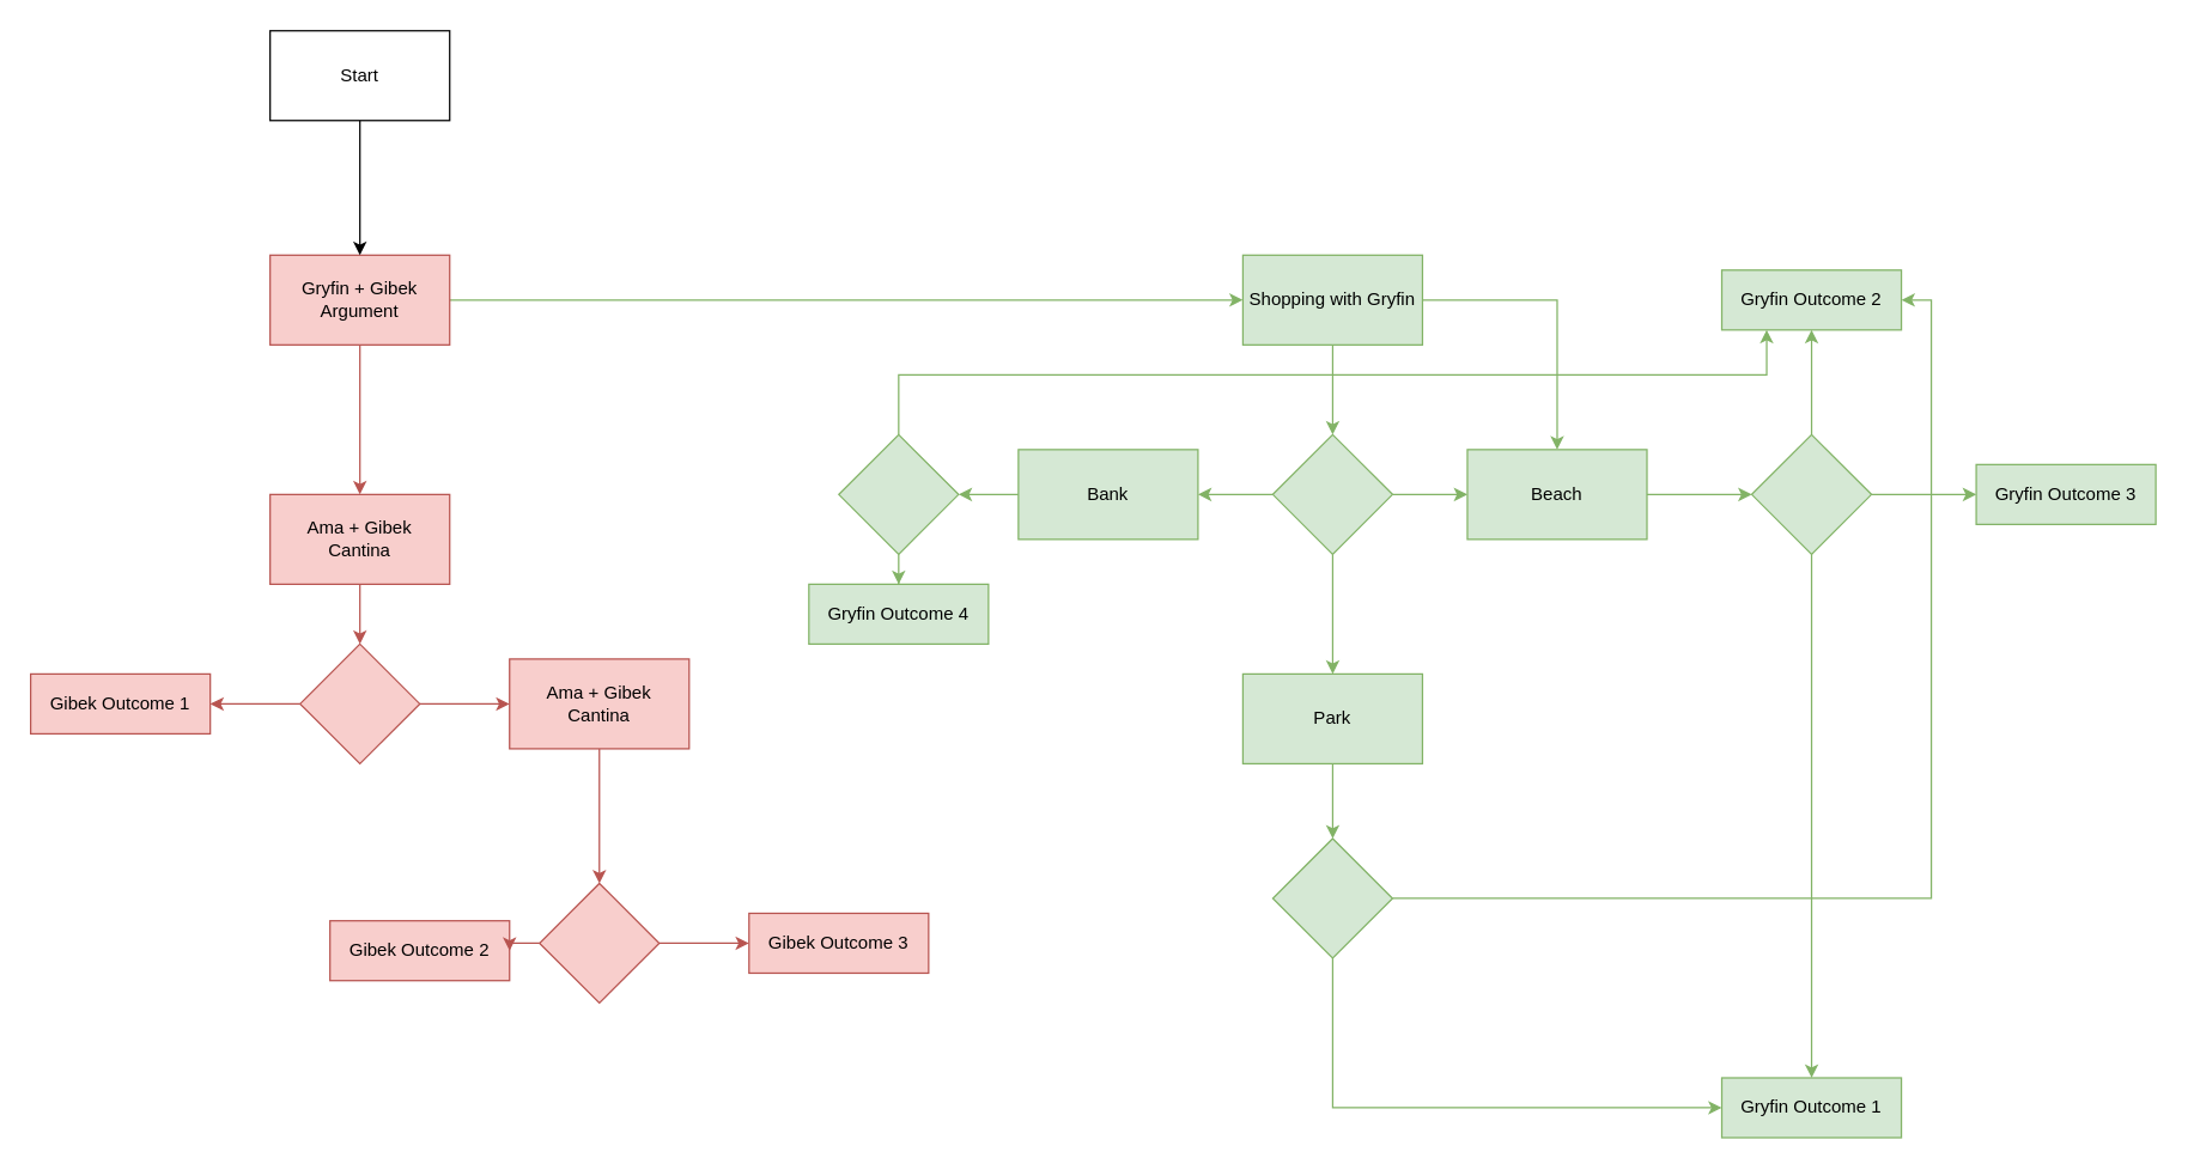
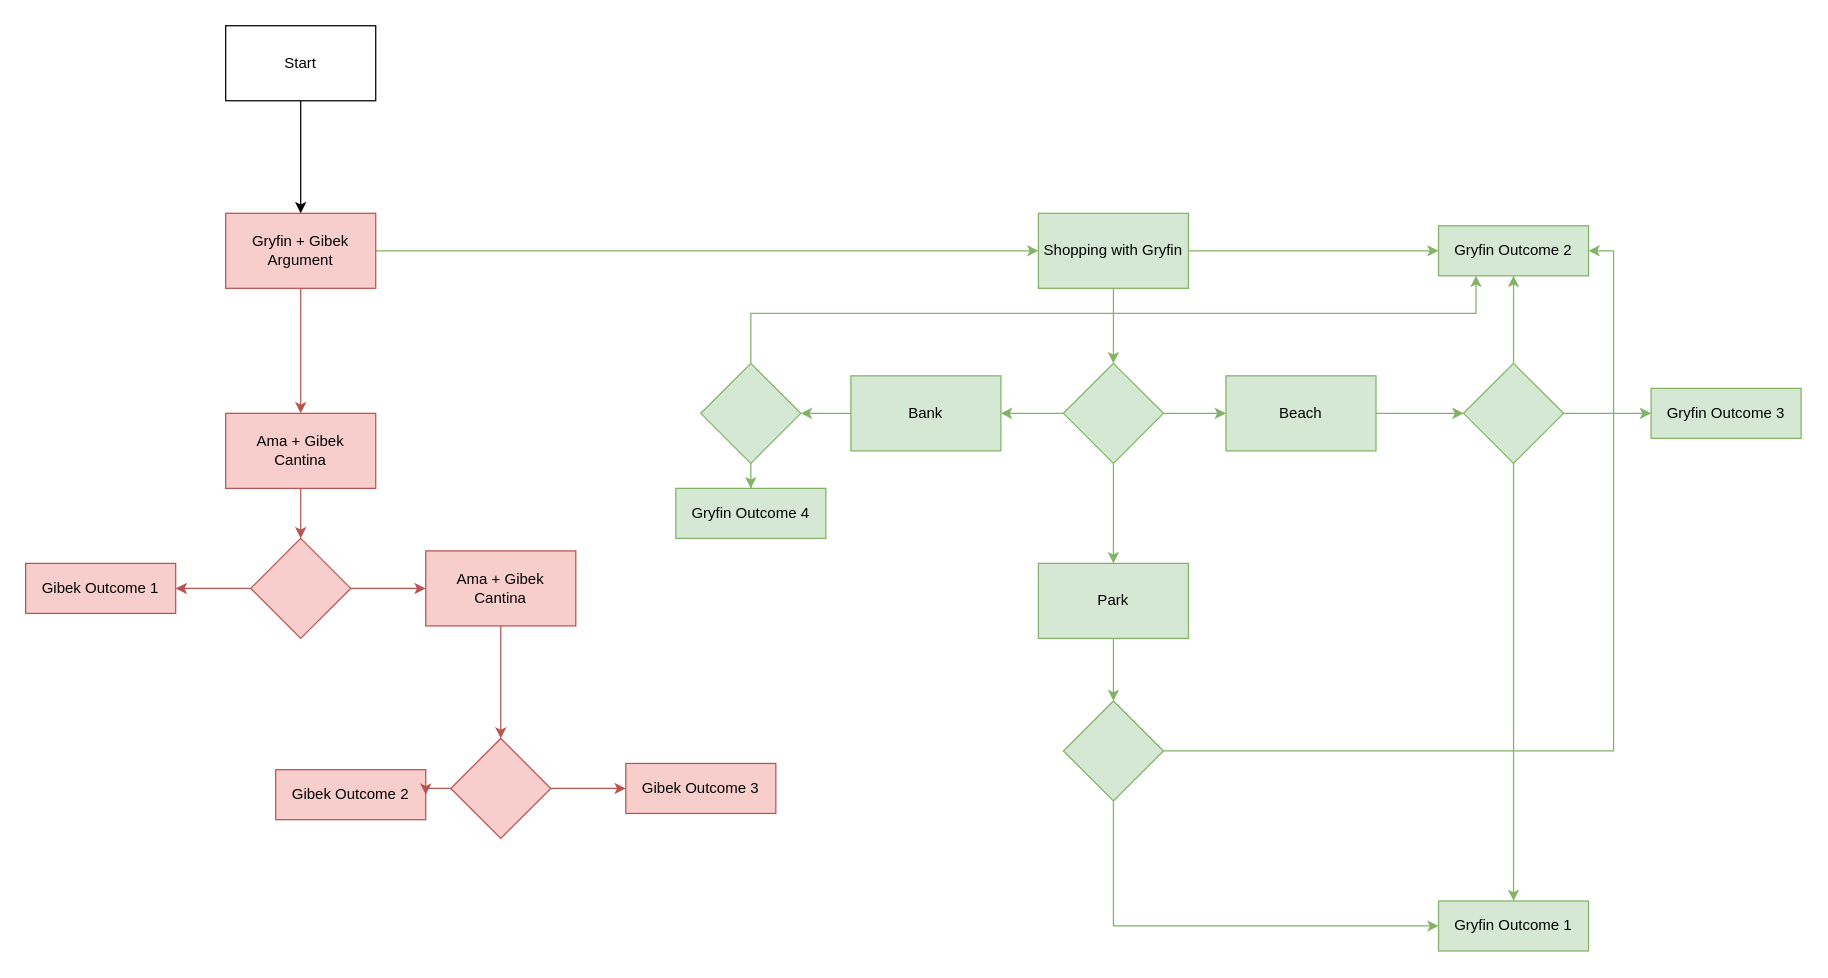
  <mxCell id="0" />
  <mxCell id="1" parent="0" />
  <mxCell id="2" value="Gibek Outcome 1" style="rounded=0;whiteSpace=wrap;html=1;fillColor=#f8cecc;strokeColor=#b85450;" vertex="1" parent="1"><mxGeometry x="20" y="450" width="120" height="40" as="geometry" /></mxCell>
  <mxCell id="3" value="Gibek Outcome 2" style="rounded=0;whiteSpace=wrap;html=1;fillColor=#f8cecc;strokeColor=#b85450;" vertex="1" parent="1"><mxGeometry x="220" y="615" width="120" height="40" as="geometry" /></mxCell>
  <mxCell id="4" value="Gibek Outcome 3" style="rounded=0;whiteSpace=wrap;html=1;fillColor=#f8cecc;strokeColor=#b85450;" vertex="1" parent="1"><mxGeometry x="500" y="610" width="120" height="40" as="geometry" /></mxCell>
  <mxCell id="5" style="edgeStyle=orthogonalEdgeStyle;rounded=0;orthogonalLoop=1;jettySize=auto;html=1;entryX=0.5;entryY=0;entryDx=0;entryDy=0;fillColor=#f8cecc;strokeColor=#b85450;" edge="1" parent="1" source="7" target="9"><mxGeometry relative="1" as="geometry" /></mxCell>
  <mxCell id="6" style="edgeStyle=orthogonalEdgeStyle;rounded=0;orthogonalLoop=1;jettySize=auto;html=1;entryX=0;entryY=0.5;entryDx=0;entryDy=0;fillColor=#d5e8d4;strokeColor=#82b366;" edge="1" parent="1" source="7" target="22"><mxGeometry relative="1" as="geometry" /></mxCell>
  <mxCell id="7" value="Gryfin + Gibek Argument" style="rounded=0;whiteSpace=wrap;html=1;fillColor=#f8cecc;strokeColor=#b85450;" vertex="1" parent="1"><mxGeometry x="180" y="170" width="120" height="60" as="geometry" /></mxCell>
  <mxCell id="8" style="edgeStyle=orthogonalEdgeStyle;rounded=0;orthogonalLoop=1;jettySize=auto;html=1;entryX=0.5;entryY=0;entryDx=0;entryDy=0;fillColor=#f8cecc;strokeColor=#b85450;" edge="1" parent="1" source="9" target="14"><mxGeometry relative="1" as="geometry" /></mxCell>
  <mxCell id="9" value="Ama + Gibek &lt;br&gt;Cantina" style="rounded=0;whiteSpace=wrap;html=1;fillColor=#f8cecc;strokeColor=#b85450;" vertex="1" parent="1"><mxGeometry x="180" y="330" width="120" height="60" as="geometry" /></mxCell>
  <mxCell id="10" style="edgeStyle=orthogonalEdgeStyle;rounded=0;orthogonalLoop=1;jettySize=auto;html=1;entryX=0.5;entryY=0;entryDx=0;entryDy=0;fillColor=#f8cecc;strokeColor=#b85450;" edge="1" parent="1" source="11" target="17"><mxGeometry relative="1" as="geometry" /></mxCell>
  <mxCell id="11" value="Ama + Gibek &lt;br&gt;Cantina" style="rounded=0;whiteSpace=wrap;html=1;fillColor=#f8cecc;strokeColor=#b85450;" vertex="1" parent="1"><mxGeometry x="340" y="440" width="120" height="60" as="geometry" /></mxCell>
  <mxCell id="12" style="edgeStyle=orthogonalEdgeStyle;rounded=0;orthogonalLoop=1;jettySize=auto;html=1;entryX=1;entryY=0.5;entryDx=0;entryDy=0;fillColor=#f8cecc;strokeColor=#b85450;" edge="1" parent="1" source="14" target="2"><mxGeometry relative="1" as="geometry" /></mxCell>
  <mxCell id="13" style="edgeStyle=orthogonalEdgeStyle;rounded=0;orthogonalLoop=1;jettySize=auto;html=1;entryX=0;entryY=0.5;entryDx=0;entryDy=0;fillColor=#f8cecc;strokeColor=#b85450;" edge="1" parent="1" source="14" target="11"><mxGeometry relative="1" as="geometry" /></mxCell>
  <mxCell id="14" value="" style="rhombus;whiteSpace=wrap;html=1;fillColor=#f8cecc;strokeColor=#b85450;" vertex="1" parent="1"><mxGeometry x="200" y="430" width="80" height="80" as="geometry" /></mxCell>
  <mxCell id="15" style="edgeStyle=orthogonalEdgeStyle;rounded=0;orthogonalLoop=1;jettySize=auto;html=1;entryX=0;entryY=0.5;entryDx=0;entryDy=0;fillColor=#f8cecc;strokeColor=#b85450;" edge="1" parent="1" source="17" target="4"><mxGeometry relative="1" as="geometry" /></mxCell>
  <mxCell id="16" style="edgeStyle=orthogonalEdgeStyle;rounded=0;orthogonalLoop=1;jettySize=auto;html=1;entryX=1;entryY=0.5;entryDx=0;entryDy=0;fillColor=#f8cecc;strokeColor=#b85450;" edge="1" parent="1" source="17" target="3"><mxGeometry relative="1" as="geometry" /></mxCell>
  <mxCell id="17" value="" style="rhombus;whiteSpace=wrap;html=1;fillColor=#f8cecc;strokeColor=#b85450;" vertex="1" parent="1"><mxGeometry x="360" y="590" width="80" height="80" as="geometry" /></mxCell>
  <mxCell id="18" style="edgeStyle=orthogonalEdgeStyle;rounded=0;orthogonalLoop=1;jettySize=auto;html=1;entryX=0.5;entryY=0;entryDx=0;entryDy=0;" edge="1" parent="1" source="19" target="7"><mxGeometry relative="1" as="geometry" /></mxCell>
  <mxCell id="19" value="Start" style="rounded=0;whiteSpace=wrap;html=1;" vertex="1" parent="1"><mxGeometry x="180" y="20" width="120" height="60" as="geometry" /></mxCell>
- <mxCell id="20" style="edgeStyle=orthogonalEdgeStyle;rounded=0;orthogonalLoop=1;jettySize=auto;html=1;fillColor=#d5e8d4;strokeColor=#82b366;" edge="1" parent="1" source="22" target="32"><mxGeometry relative="1" as="geometry" /></mxCell>
+ <mxCell id="20" style="edgeStyle=orthogonalEdgeStyle;rounded=0;orthogonalLoop=1;jettySize=auto;html=1;entryX=0;entryY=0.5;entryDx=0;entryDy=0;fillColor=#d5e8d4;strokeColor=#82b366;" edge="1" parent="1" source="22" target="24"><mxGeometry relative="1" as="geometry" /></mxCell>
  <mxCell id="21" style="edgeStyle=orthogonalEdgeStyle;rounded=0;orthogonalLoop=1;jettySize=auto;html=1;entryX=0.5;entryY=0;entryDx=0;entryDy=0;fillColor=#d5e8d4;strokeColor=#82b366;" edge="1" parent="1" source="22" target="30"><mxGeometry relative="1" as="geometry" /></mxCell>
  <mxCell id="22" value="Shopping with Gryfin" style="rounded=0;whiteSpace=wrap;html=1;fillColor=#d5e8d4;strokeColor=#82b366;" vertex="1" parent="1"><mxGeometry x="830" y="170" width="120" height="60" as="geometry" /></mxCell>
  <mxCell id="23" value="Gryfin Outcome 1" style="rounded=0;whiteSpace=wrap;html=1;fillColor=#d5e8d4;strokeColor=#82b366;" vertex="1" parent="1"><mxGeometry x="1150" y="720" width="120" height="40" as="geometry" /></mxCell>
  <mxCell id="24" value="Gryfin Outcome 2" style="rounded=0;whiteSpace=wrap;html=1;fillColor=#d5e8d4;strokeColor=#82b366;" vertex="1" parent="1"><mxGeometry x="1150" y="180" width="120" height="40" as="geometry" /></mxCell>
  <mxCell id="25" value="Gryfin Outcome 3" style="rounded=0;whiteSpace=wrap;html=1;fillColor=#d5e8d4;strokeColor=#82b366;" vertex="1" parent="1"><mxGeometry x="1320" y="310" width="120" height="40" as="geometry" /></mxCell>
  <mxCell id="26" value="Gryfin Outcome 4" style="rounded=0;whiteSpace=wrap;html=1;fillColor=#d5e8d4;strokeColor=#82b366;" vertex="1" parent="1"><mxGeometry x="540" y="390" width="120" height="40" as="geometry" /></mxCell>
  <mxCell id="27" style="edgeStyle=orthogonalEdgeStyle;rounded=0;orthogonalLoop=1;jettySize=auto;html=1;entryX=1;entryY=0.5;entryDx=0;entryDy=0;fillColor=#d5e8d4;strokeColor=#82b366;" edge="1" parent="1" source="30" target="34"><mxGeometry relative="1" as="geometry" /></mxCell>
  <mxCell id="28" style="edgeStyle=orthogonalEdgeStyle;rounded=0;orthogonalLoop=1;jettySize=auto;html=1;entryX=0.5;entryY=0;entryDx=0;entryDy=0;fillColor=#d5e8d4;strokeColor=#82b366;" edge="1" parent="1" source="30" target="36"><mxGeometry relative="1" as="geometry" /></mxCell>
  <mxCell id="29" style="edgeStyle=orthogonalEdgeStyle;rounded=0;orthogonalLoop=1;jettySize=auto;html=1;entryX=0;entryY=0.5;entryDx=0;entryDy=0;fillColor=#d5e8d4;strokeColor=#82b366;" edge="1" parent="1" source="30" target="32"><mxGeometry relative="1" as="geometry" /></mxCell>
  <mxCell id="30" value="" style="rhombus;whiteSpace=wrap;html=1;fillColor=#d5e8d4;strokeColor=#82b366;" vertex="1" parent="1"><mxGeometry x="850" y="290" width="80" height="80" as="geometry" /></mxCell>
  <mxCell id="31" style="edgeStyle=orthogonalEdgeStyle;rounded=0;orthogonalLoop=1;jettySize=auto;html=1;entryX=0;entryY=0.5;entryDx=0;entryDy=0;fillColor=#d5e8d4;strokeColor=#82b366;" edge="1" parent="1" source="32" target="46"><mxGeometry relative="1" as="geometry" /></mxCell>
  <mxCell id="32" value="Beach" style="rounded=0;whiteSpace=wrap;html=1;fillColor=#d5e8d4;strokeColor=#82b366;" vertex="1" parent="1"><mxGeometry x="980" y="300" width="120" height="60" as="geometry" /></mxCell>
  <mxCell id="33" style="edgeStyle=orthogonalEdgeStyle;rounded=0;orthogonalLoop=1;jettySize=auto;html=1;entryX=1;entryY=0.5;entryDx=0;entryDy=0;fillColor=#d5e8d4;strokeColor=#82b366;" edge="1" parent="1" source="34" target="39"><mxGeometry relative="1" as="geometry" /></mxCell>
  <mxCell id="34" value="Bank" style="rounded=0;whiteSpace=wrap;html=1;fillColor=#d5e8d4;strokeColor=#82b366;" vertex="1" parent="1"><mxGeometry x="680" y="300" width="120" height="60" as="geometry" /></mxCell>
  <mxCell id="35" style="edgeStyle=orthogonalEdgeStyle;rounded=0;orthogonalLoop=1;jettySize=auto;html=1;entryX=0.5;entryY=0;entryDx=0;entryDy=0;fillColor=#d5e8d4;strokeColor=#82b366;" edge="1" parent="1" source="36" target="42"><mxGeometry relative="1" as="geometry" /></mxCell>
  <mxCell id="36" value="Park" style="rounded=0;whiteSpace=wrap;html=1;fillColor=#d5e8d4;strokeColor=#82b366;" vertex="1" parent="1"><mxGeometry x="830" y="450" width="120" height="60" as="geometry" /></mxCell>
  <mxCell id="37" style="edgeStyle=orthogonalEdgeStyle;rounded=0;orthogonalLoop=1;jettySize=auto;html=1;entryX=0.5;entryY=0;entryDx=0;entryDy=0;fillColor=#d5e8d4;strokeColor=#82b366;" edge="1" parent="1" source="39" target="26"><mxGeometry relative="1" as="geometry" /></mxCell>
  <mxCell id="38" style="edgeStyle=orthogonalEdgeStyle;rounded=0;orthogonalLoop=1;jettySize=auto;html=1;entryX=0.25;entryY=1;entryDx=0;entryDy=0;fillColor=#d5e8d4;strokeColor=#82b366;" edge="1" parent="1" source="39" target="24"><mxGeometry relative="1" as="geometry"><Array as="points"><mxPoint x="600" y="250" /><mxPoint x="1180" y="250" /></Array></mxGeometry></mxCell>
  <mxCell id="39" value="" style="rhombus;whiteSpace=wrap;html=1;fillColor=#d5e8d4;strokeColor=#82b366;" vertex="1" parent="1"><mxGeometry x="560" y="290" width="80" height="80" as="geometry" /></mxCell>
  <mxCell id="40" style="edgeStyle=orthogonalEdgeStyle;rounded=0;orthogonalLoop=1;jettySize=auto;html=1;fillColor=#d5e8d4;strokeColor=#82b366;entryX=0;entryY=0.5;entryDx=0;entryDy=0;" edge="1" parent="1" source="42" target="23"><mxGeometry relative="1" as="geometry"><mxPoint x="1100" y="720" as="targetPoint" /><Array as="points"><mxPoint x="890" y="740" /></Array></mxGeometry></mxCell>
  <mxCell id="41" style="edgeStyle=orthogonalEdgeStyle;rounded=0;orthogonalLoop=1;jettySize=auto;html=1;entryX=1;entryY=0.5;entryDx=0;entryDy=0;fillColor=#d5e8d4;strokeColor=#82b366;" edge="1" parent="1" source="42" target="24"><mxGeometry relative="1" as="geometry"><mxPoint x="960" y="600" as="targetPoint" /></mxGeometry></mxCell>
  <mxCell id="42" value="" style="rhombus;whiteSpace=wrap;html=1;fillColor=#d5e8d4;strokeColor=#82b366;" vertex="1" parent="1"><mxGeometry x="850" y="560" width="80" height="80" as="geometry" /></mxCell>
  <mxCell id="43" style="edgeStyle=orthogonalEdgeStyle;rounded=0;orthogonalLoop=1;jettySize=auto;html=1;entryX=0.5;entryY=1;entryDx=0;entryDy=0;fillColor=#d5e8d4;strokeColor=#82b366;" edge="1" parent="1" source="46" target="24"><mxGeometry relative="1" as="geometry" /></mxCell>
  <mxCell id="44" style="edgeStyle=orthogonalEdgeStyle;rounded=0;orthogonalLoop=1;jettySize=auto;html=1;entryX=0.5;entryY=0;entryDx=0;entryDy=0;fillColor=#d5e8d4;strokeColor=#82b366;" edge="1" parent="1" source="46" target="23"><mxGeometry relative="1" as="geometry"><mxPoint x="1320" y="330" as="targetPoint" /></mxGeometry></mxCell>
  <mxCell id="45" style="edgeStyle=orthogonalEdgeStyle;rounded=0;orthogonalLoop=1;jettySize=auto;html=1;fillColor=#d5e8d4;strokeColor=#82b366;entryX=0;entryY=0.5;entryDx=0;entryDy=0;" edge="1" parent="1" source="46" target="25"><mxGeometry relative="1" as="geometry"><mxPoint x="1320" y="400" as="targetPoint" /><Array as="points"><mxPoint x="1310" y="330" /><mxPoint x="1310" y="330" /></Array></mxGeometry></mxCell>
  <mxCell id="46" value="" style="rhombus;whiteSpace=wrap;html=1;fillColor=#d5e8d4;strokeColor=#82b366;" vertex="1" parent="1"><mxGeometry x="1170" y="290" width="80" height="80" as="geometry" /></mxCell>
